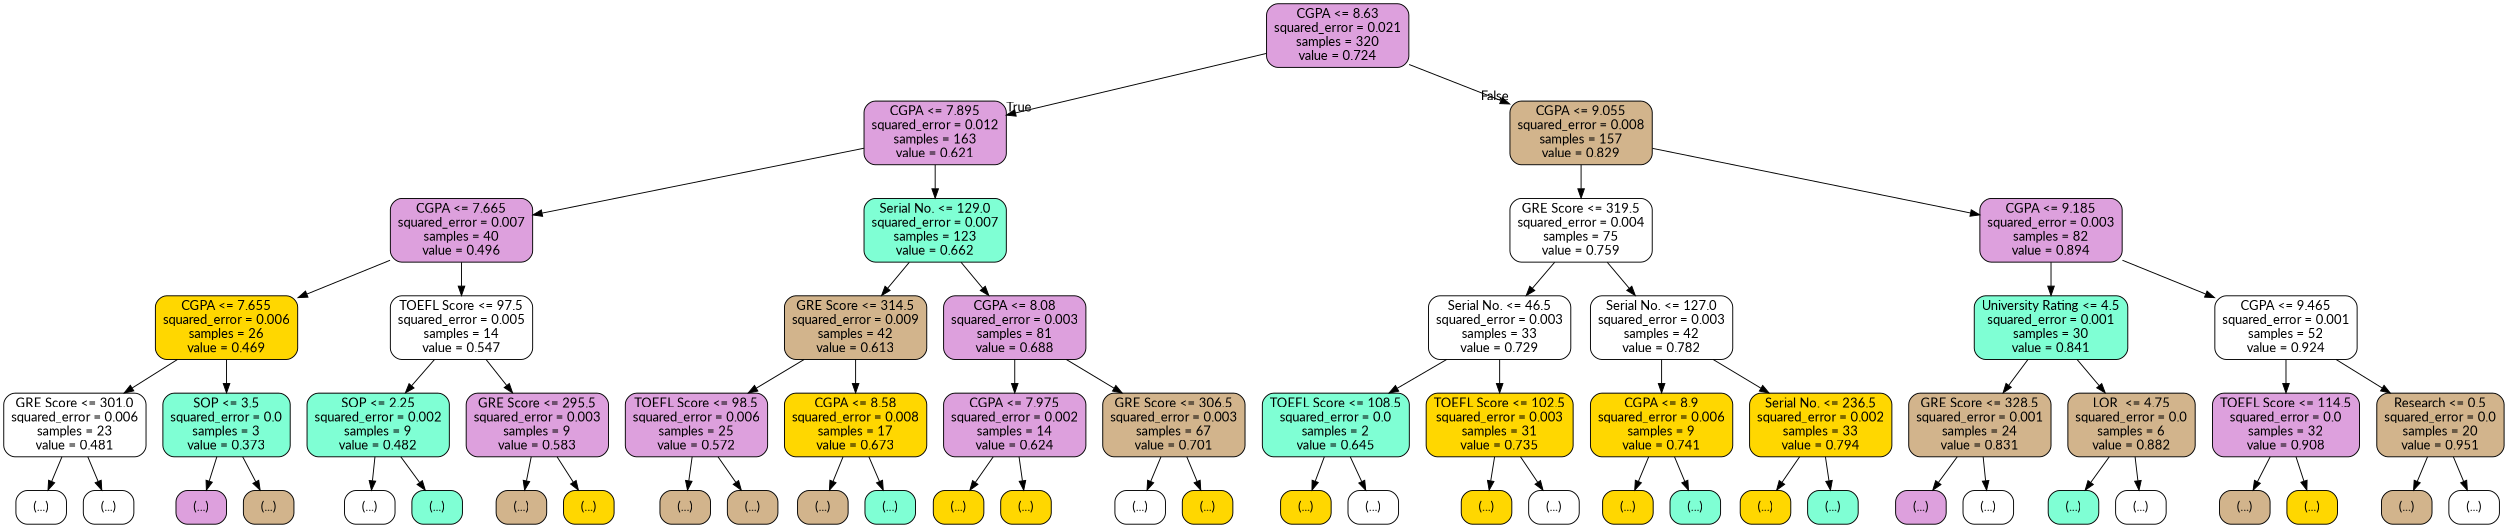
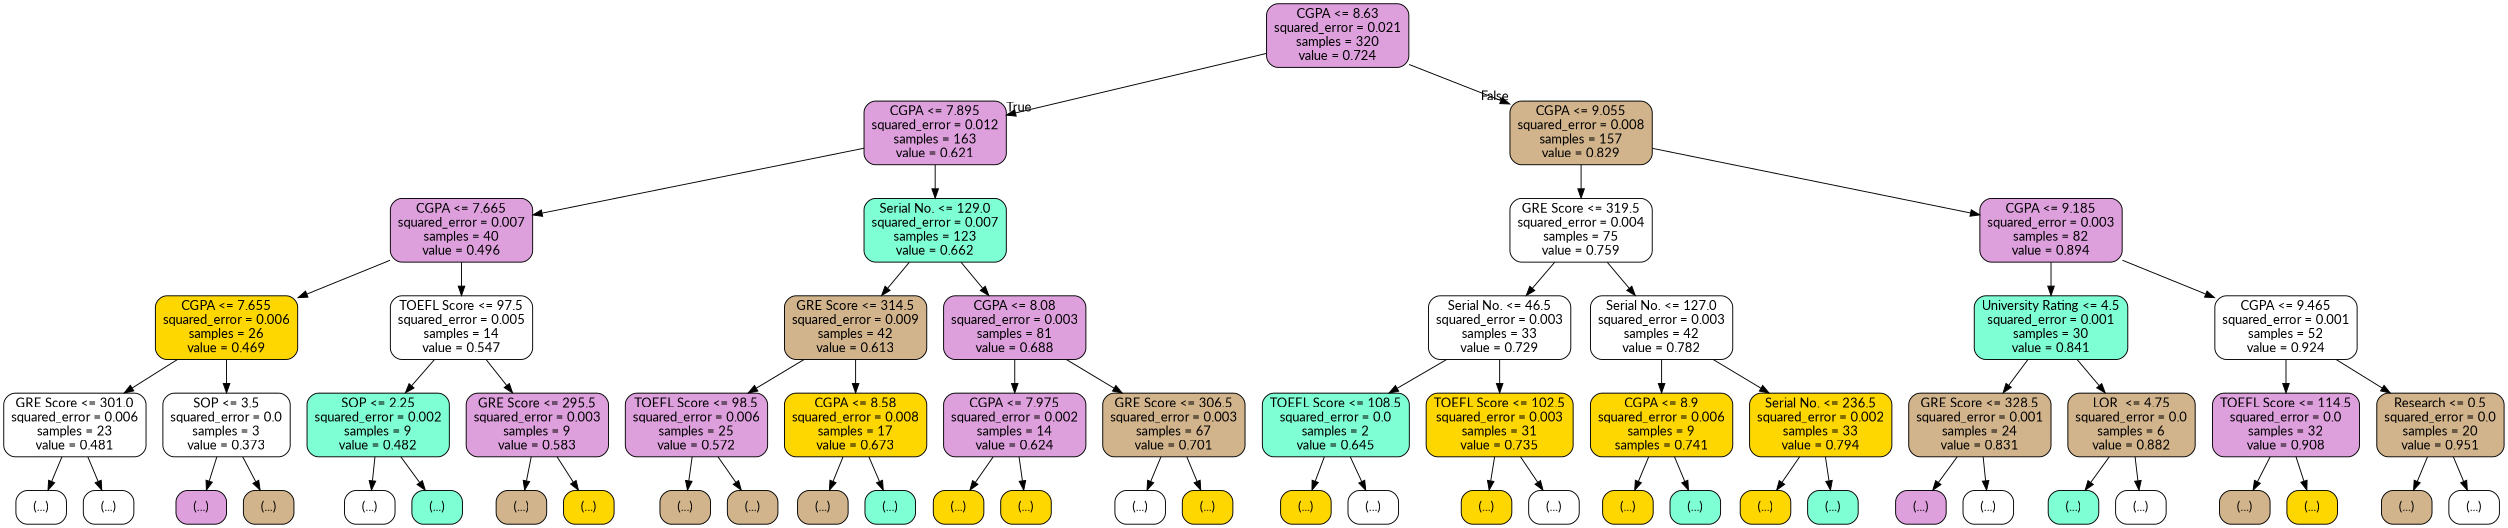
  digraph {
    fontname=Lato
    node [color=black fillcolor=white fontname=Lato shape=box style="filled, rounded"]
    edge [fontname=Lato]
    n1 [fillcolor=plum label="CGPA <= 8.63\nsquared_error = 0.021\nsamples = 320\nvalue = 0.724"]
    n2 [fillcolor=plum label="CGPA <= 7.895\nsquared_error = 0.012\nsamples = 163\nvalue = 0.621"]
    n3 [fillcolor=tan label="CGPA <= 9.055\nsquared_error = 0.008\nsamples = 157\nvalue = 0.829"]
    n4 [fillcolor=plum label="CGPA <= 7.665\nsquared_error = 0.007\nsamples = 40\nvalue = 0.496"]
    n5 [fillcolor=aquamarine label="Serial No. <= 129.0\nsquared_error = 0.007\nsamples = 123\nvalue = 0.662"]
    n6 [label="GRE Score <= 319.5\nsquared_error = 0.004\nsamples = 75\nvalue = 0.759"]
    n7 [fillcolor=plum label="CGPA <= 9.185\nsquared_error = 0.003\nsamples = 82\nvalue = 0.894"]
    n8 [fillcolor=gold label="CGPA <= 7.655\nsquared_error = 0.006\nsamples = 26\nvalue = 0.469"]
    n9 [label="TOEFL Score <= 97.5\nsquared_error = 0.005\nsamples = 14\nvalue = 0.547"]
    n10 [fillcolor=tan label="GRE Score <= 314.5\nsquared_error = 0.009\nsamples = 42\nvalue = 0.613"]
    n11 [fillcolor=plum label="CGPA <= 8.08\nsquared_error = 0.003\nsamples = 81\nvalue = 0.688"]
    n12 [label="GRE Score <= 301.0\nsquared_error = 0.006\nsamples = 23\nvalue = 0.481"]
-   n13 [fillcolor=aquamarine label="SOP <= 3.5\nsquared_error = 0.0\nsamples = 3\nvalue = 0.373"]
+   n13 [label="SOP <= 3.5\nsquared_error = 0.0\nsamples = 3\nvalue = 0.373"]
    n14 [fillcolor=aquamarine label="SOP <= 2.25\nsquared_error = 0.002\nsamples = 9\nvalue = 0.482"]
    n15 [fillcolor=plum label="GRE Score <= 295.5\nsquared_error = 0.003\nsamples = 9\nvalue = 0.583"]
    n16 [label="(...)"]
    n17 [label="(...)"]
    n18 [fillcolor=plum label="(...)"]
    n19 [fillcolor=tan label="(...)"]
    n20 [label="(...)"]
    n21 [fillcolor=aquamarine label="(...)"]
    n22 [fillcolor=tan label="(...)"]
    n23 [fillcolor=gold label="(...)"]
    n24 [fillcolor=plum label="TOEFL Score <= 98.5\nsquared_error = 0.006\nsamples = 25\nvalue = 0.572"]
    n25 [fillcolor=gold label="CGPA <= 8.58\nsquared_error = 0.008\nsamples = 17\nvalue = 0.673"]
    n26 [fillcolor=plum label="CGPA <= 7.975\nsquared_error = 0.002\nsamples = 14\nvalue = 0.624"]
    n27 [fillcolor=tan label="GRE Score <= 306.5\nsquared_error = 0.003\nsamples = 67\nvalue = 0.701"]
    n28 [fillcolor=tan label="(...)"]
    n29 [fillcolor=tan label="(...)"]
    n30 [fillcolor=tan label="(...)"]
    n31 [fillcolor=aquamarine label="(...)"]
    n32 [fillcolor=gold label="(...)"]
    n33 [fillcolor=gold label="(...)"]
    n34 [label="(...)"]
    n35 [fillcolor=gold label="(...)"]
    n36 [label="Serial No. <= 46.5\nsquared_error = 0.003\nsamples = 33\nvalue = 0.729"]
    n37 [label="Serial No. <= 127.0\nsquared_error = 0.003\nsamples = 42\nvalue = 0.782"]
    n38 [fillcolor=aquamarine label="University Rating <= 4.5\nsquared_error = 0.001\nsamples = 30\nvalue = 0.841"]
    n39 [label="CGPA <= 9.465\nsquared_error = 0.001\nsamples = 52\nvalue = 0.924"]
    n40 [fillcolor=aquamarine label="TOEFL Score <= 108.5\nsquared_error = 0.0\nsamples = 2\nvalue = 0.645"]
    n41 [fillcolor=gold label="TOEFL Score <= 102.5\nsquared_error = 0.003\nsamples = 31\nvalue = 0.735"]
-   n42 [fillcolor=gold label="CGPA <= 8.9\nsquared_error = 0.006\nsamples = 9\nvalue = 0.741"]
+   n42 [fillcolor=gold label="CGPA <= 8.9\nsquared_error = 0.006\nsamples = 9\nsamples = 0.741"]
    n43 [fillcolor=gold label="Serial No. <= 236.5\nsquared_error = 0.002\nsamples = 33\nvalue = 0.794"]
    n44 [fillcolor=gold label="(...)"]
    n45 [label="(...)"]
    n46 [fillcolor=gold label="(...)"]
    n47 [label="(...)"]
    n48 [fillcolor=gold label="(...)"]
    n49 [fillcolor=aquamarine label="(...)"]
    n50 [fillcolor=gold label="(...)"]
    n51 [fillcolor=aquamarine label="(...)"]
    n52 [fillcolor=tan label="GRE Score <= 328.5\nsquared_error = 0.001\nsamples = 24\nvalue = 0.831"]
    n53 [fillcolor=tan label="LOR  <= 4.75\nsquared_error = 0.0\nsamples = 6\nvalue = 0.882"]
    n54 [fillcolor=plum label="TOEFL Score <= 114.5\nsquared_error = 0.0\nsamples = 32\nvalue = 0.908"]
    n55 [fillcolor=tan label="Research <= 0.5\nsquared_error = 0.0\nsamples = 20\nvalue = 0.951"]
    n56 [fillcolor=plum label="(...)"]
    n57 [label="(...)"]
    n58 [fillcolor=aquamarine label="(...)"]
    n59 [label="(...)"]
    n60 [fillcolor=tan label="(...)"]
    n61 [fillcolor=gold label="(...)"]
    n62 [fillcolor=tan label="(...)"]
    n63 [label="(...)"]
    n1 -> n2 [headlabel=True labelangle=45 labeldistance=2.5]
    n1 -> n3 [headlabel=False labelangle=-45 labeldistance=2.5]
    n2 -> n4
    n2 -> n5
    n3 -> n6
    n3 -> n7
    n4 -> n8
    n4 -> n9
    n5 -> n10
    n5 -> n11
    n6 -> n36
    n6 -> n37
    n7 -> n38
    n7 -> n39
    n8 -> n12
    n8 -> n13
    n9 -> n14
    n9 -> n15
    n10 -> n24
    n10 -> n25
    n11 -> n26
    n11 -> n27
    n12 -> n16
    n12 -> n17
    n13 -> n18
    n13 -> n19
    n14 -> n20
    n14 -> n21
    n15 -> n22
    n15 -> n23
    n24 -> n28
    n24 -> n29
    n25 -> n30
    n25 -> n31
    n26 -> n32
    n26 -> n33
    n27 -> n34
    n27 -> n35
    n36 -> n40
    n36 -> n41
    n37 -> n42
    n37 -> n43
    n38 -> n52
    n38 -> n53
    n39 -> n54
    n39 -> n55
    n40 -> n44
    n40 -> n45
    n41 -> n46
    n41 -> n47
    n42 -> n48
    n42 -> n49
    n43 -> n50
    n43 -> n51
    n52 -> n56
    n52 -> n57
    n53 -> n58
    n53 -> n59
    n54 -> n60
    n54 -> n61
    n55 -> n62
    n55 -> n63
  }
